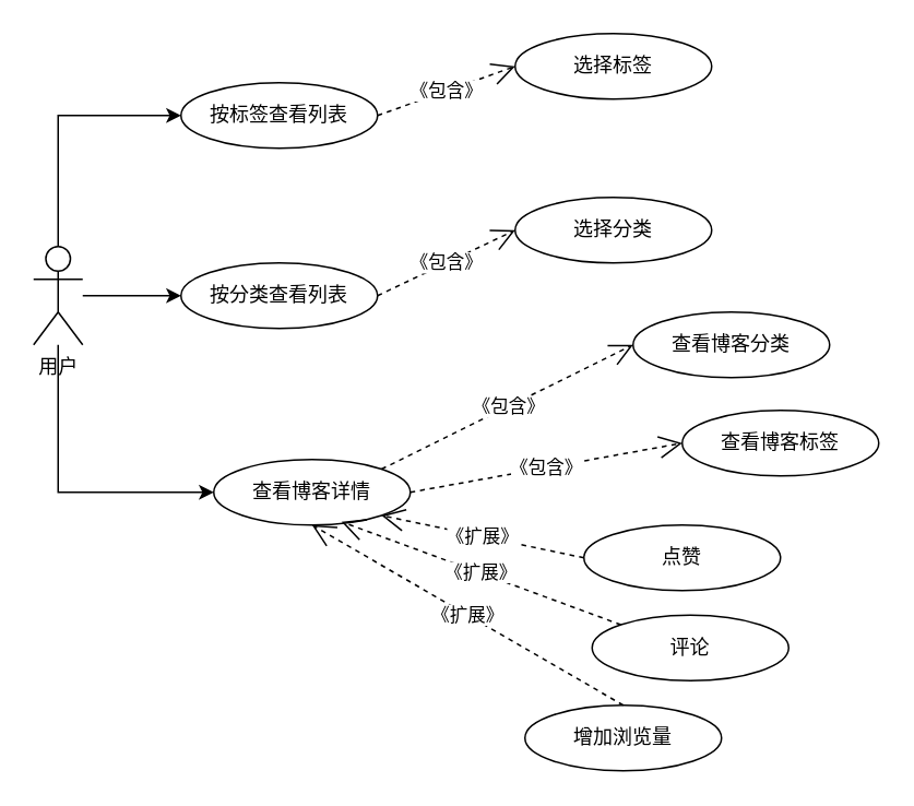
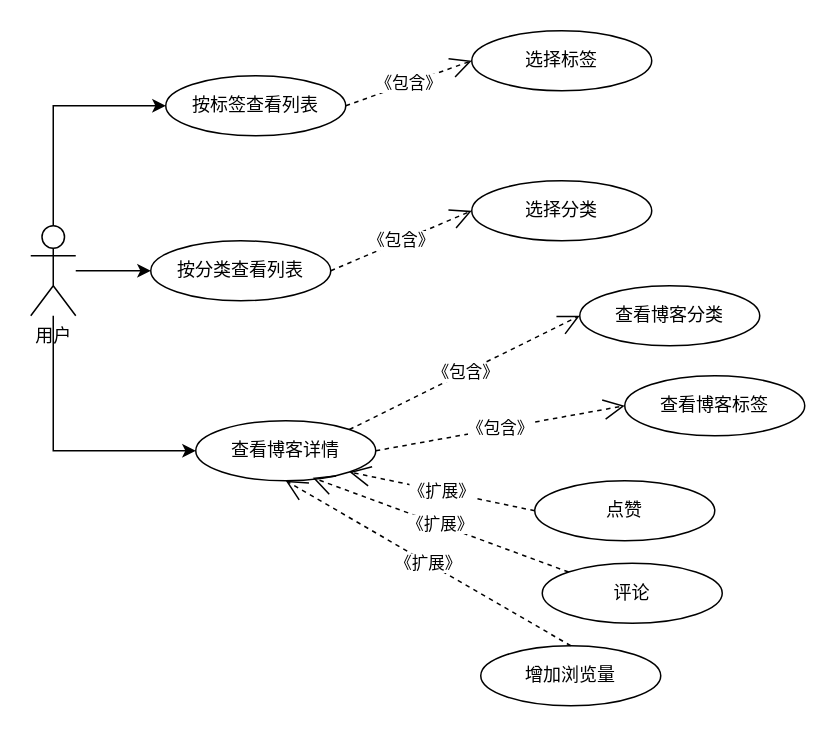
  <mxCell id="0" />
  <mxCell id="1" parent="0" />
  <mxCell id="2" style="edgeStyle=orthogonalEdgeStyle;rounded=0;orthogonalLoop=1;jettySize=auto;html=1;exitX=0.5;exitY=0;exitDx=0;exitDy=0;exitPerimeter=0;entryX=0;entryY=0.5;entryDx=0;entryDy=0;" edge="1" parent="1" source="5" target="6"><mxGeometry relative="1" as="geometry" /></mxCell>
  <mxCell id="3" style="edgeStyle=orthogonalEdgeStyle;rounded=0;orthogonalLoop=1;jettySize=auto;html=1;entryX=0;entryY=0.5;entryDx=0;entryDy=0;" edge="1" parent="1" source="5" target="7"><mxGeometry relative="1" as="geometry" /></mxCell>
  <mxCell id="4" style="edgeStyle=orthogonalEdgeStyle;rounded=0;orthogonalLoop=1;jettySize=auto;html=1;entryX=0;entryY=0.5;entryDx=0;entryDy=0;" edge="1" parent="1" source="5" target="8"><mxGeometry relative="1" as="geometry"><Array as="points"><mxPoint x="35" y="300" /></Array></mxGeometry></mxCell>
  <mxCell id="5" value="用户" style="shape=umlActor;verticalLabelPosition=bottom;verticalAlign=top;html=1;outlineConnect=0;" vertex="1" parent="1"><mxGeometry x="20" y="150" width="30" height="60" as="geometry" /></mxCell>
  <mxCell id="6" value="按标签查看列表" style="ellipse;whiteSpace=wrap;html=1;" vertex="1" parent="1"><mxGeometry x="110" y="50" width="120" height="40" as="geometry" /></mxCell>
- <mxCell id="7" value="按分类查看列表" style="ellipse;whiteSpace=wrap;html=1;" vertex="1" parent="1"><mxGeometry x="110" y="160" width="120" height="40" as="geometry" /></mxCell>
+ <mxCell id="7" value="按分类查看列表" style="ellipse;whiteSpace=wrap;html=1;" vertex="1" parent="1"><mxGeometry x="100" y="160" width="120" height="40" as="geometry" /></mxCell>
  <mxCell id="8" value="查看博客详情" style="ellipse;whiteSpace=wrap;html=1;" vertex="1" parent="1"><mxGeometry x="130" y="280" width="120" height="40" as="geometry" /></mxCell>
  <mxCell id="9" value="查看博客标签" style="ellipse;whiteSpace=wrap;html=1;" vertex="1" parent="1"><mxGeometry x="416" y="250" width="120" height="40" as="geometry" /></mxCell>
  <mxCell id="10" value="查看博客分类" style="ellipse;whiteSpace=wrap;html=1;" vertex="1" parent="1"><mxGeometry x="386" y="190" width="120" height="40" as="geometry" /></mxCell>
  <mxCell id="11" value="点赞" style="ellipse;whiteSpace=wrap;html=1;" vertex="1" parent="1"><mxGeometry x="356" y="320" width="120" height="40" as="geometry" /></mxCell>
  <mxCell id="12" value="评论" style="ellipse;whiteSpace=wrap;html=1;" vertex="1" parent="1"><mxGeometry x="361" y="375" width="120" height="40" as="geometry" /></mxCell>
  <mxCell id="13" value="增加浏览量" style="ellipse;whiteSpace=wrap;html=1;" vertex="1" parent="1"><mxGeometry x="320" y="430" width="120" height="40" as="geometry" /></mxCell>
  <mxCell id="14" value="《包含》" style="endArrow=open;endSize=12;dashed=1;html=1;rounded=0;exitX=1;exitY=0;exitDx=0;exitDy=0;entryX=0;entryY=0.5;entryDx=0;entryDy=0;" edge="1" parent="1" source="8" target="10"><mxGeometry width="160" relative="1" as="geometry"><mxPoint x="290" y="310" as="sourcePoint" /><mxPoint x="450" y="310" as="targetPoint" /></mxGeometry></mxCell>
  <mxCell id="15" value="《扩展》" style="endArrow=open;endSize=12;dashed=1;html=1;rounded=0;exitX=0.5;exitY=0;exitDx=0;exitDy=0;entryX=0.5;entryY=1;entryDx=0;entryDy=0;" edge="1" parent="1" source="13" target="8"><mxGeometry width="160" relative="1" as="geometry"><mxPoint x="222" y="296" as="sourcePoint" /><mxPoint x="330" y="230" as="targetPoint" /></mxGeometry></mxCell>
  <mxCell id="16" value="《扩展》" style="endArrow=open;endSize=12;dashed=1;html=1;rounded=0;exitX=0;exitY=0;exitDx=0;exitDy=0;entryX=0.65;entryY=0.95;entryDx=0;entryDy=0;entryPerimeter=0;" edge="1" parent="1" source="12" target="8"><mxGeometry width="160" relative="1" as="geometry"><mxPoint x="232" y="306" as="sourcePoint" /><mxPoint x="190" y="340" as="targetPoint" /></mxGeometry></mxCell>
  <mxCell id="17" value="《扩展》" style="endArrow=open;endSize=12;dashed=1;html=1;rounded=0;exitX=0;exitY=0.5;exitDx=0;exitDy=0;entryX=1;entryY=1;entryDx=0;entryDy=0;" edge="1" parent="1" source="11" target="8"><mxGeometry width="160" relative="1" as="geometry"><mxPoint x="242" y="316" as="sourcePoint" /><mxPoint x="350" y="250" as="targetPoint" /></mxGeometry></mxCell>
  <mxCell id="18" value="《包含》" style="endArrow=open;endSize=12;dashed=1;html=1;rounded=0;exitX=1;exitY=0.5;exitDx=0;exitDy=0;entryX=0;entryY=0.5;entryDx=0;entryDy=0;" edge="1" parent="1" source="8" target="9"><mxGeometry width="160" relative="1" as="geometry"><mxPoint x="252" y="326" as="sourcePoint" /><mxPoint x="360" y="260" as="targetPoint" /></mxGeometry></mxCell>
  <mxCell id="19" value="选择分类" style="ellipse;whiteSpace=wrap;html=1;" vertex="1" parent="1"><mxGeometry x="314" y="120" width="120" height="40" as="geometry" /></mxCell>
  <mxCell id="20" value="选择标签" style="ellipse;whiteSpace=wrap;html=1;" vertex="1" parent="1"><mxGeometry x="314" y="20" width="120" height="40" as="geometry" /></mxCell>
  <mxCell id="21" value="《包含》" style="endArrow=open;endSize=12;dashed=1;html=1;rounded=0;exitX=1;exitY=0.5;exitDx=0;exitDy=0;entryX=0;entryY=0.5;entryDx=0;entryDy=0;" edge="1" parent="1" source="6" target="20"><mxGeometry width="160" relative="1" as="geometry"><mxPoint x="222" y="296" as="sourcePoint" /><mxPoint x="396" y="220" as="targetPoint" /></mxGeometry></mxCell>
  <mxCell id="22" value="《包含》" style="endArrow=open;endSize=12;dashed=1;html=1;rounded=0;exitX=1;exitY=0.5;exitDx=0;exitDy=0;entryX=0;entryY=0.5;entryDx=0;entryDy=0;" edge="1" parent="1" source="7" target="19"><mxGeometry width="160" relative="1" as="geometry"><mxPoint x="232" y="306" as="sourcePoint" /><mxPoint x="406" y="230" as="targetPoint" /></mxGeometry></mxCell>
